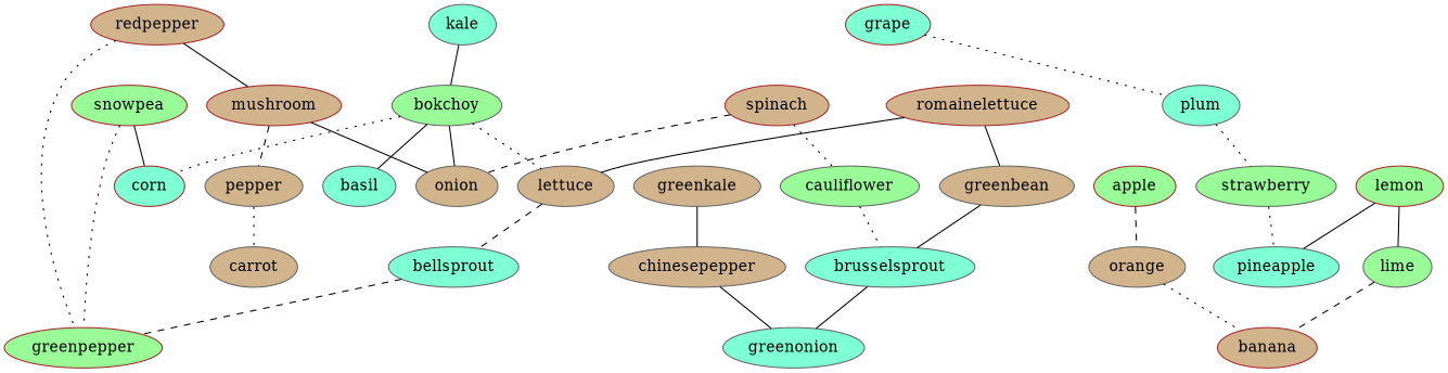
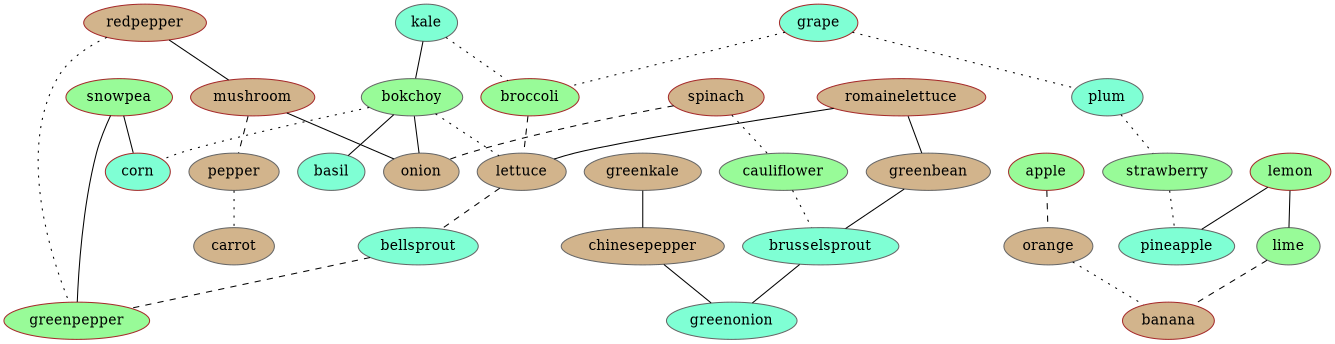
  strict graph {
    node [color=gray40 fillcolor=tan style=filled]
    edge [style=solid weight=1]
    redpepper [color=brown]
    mushroom [color=brown]
    greenpepper [color=brown fillcolor=palegreen]
    pepper
    onion
    kale [fillcolor=aquamarine]
    bokchoy [fillcolor=palegreen]
+   broccoli [color=brown fillcolor=palegreen]
    lettuce
    corn [color=brown fillcolor=aquamarine]
    basil [fillcolor=aquamarine]
    greenkale
    chinesepepper
    greenonion [fillcolor=aquamarine]
    romainelettuce [color=brown]
    greenbean
    brusselsprout [fillcolor=aquamarine]
    bellsprout [fillcolor=aquamarine]
    apple [color=brown fillcolor=palegreen]
    orange
    banana [color=brown]
    lemon [color=brown fillcolor=palegreen]
    lime [fillcolor=palegreen]
    pineapple [fillcolor=aquamarine]
    carrot
    spinach [color=brown]
    cauliflower [fillcolor=palegreen]
    snowpea [color=brown fillcolor=palegreen]
    grape [color=brown fillcolor=aquamarine]
    plum [fillcolor=aquamarine]
    strawberry [fillcolor=palegreen]
    redpepper -- mushroom
    redpepper -- greenpepper [style=dotted]
    mushroom -- pepper [style=dashed]
    mushroom -- onion
    pepper -- carrot [style=dotted]
    kale -- bokchoy
+   kale -- broccoli [style=dotted]
    bokchoy -- onion
    bokchoy -- lettuce [style=dotted]
    bokchoy -- corn [style=dotted]
    bokchoy -- basil
+   broccoli -- lettuce [style=dashed]
    lettuce -- bellsprout [style=dashed]
    greenkale -- chinesepepper
    chinesepepper -- greenonion
    romainelettuce -- lettuce
    romainelettuce -- greenbean
    greenbean -- brusselsprout
    brusselsprout -- greenonion
    bellsprout -- greenpepper [style=dashed]
    apple -- orange [style=dashed]
    orange -- banana [style=dotted]
    lemon -- lime
    lemon -- pineapple
    lime -- banana [style=dashed]
    spinach -- onion [style=dashed]
    spinach -- cauliflower [style=dotted]
    cauliflower -- brusselsprout [style=dotted]
-   snowpea -- greenpepper [style=dotted]
+   snowpea -- greenpepper
    snowpea -- corn
+   grape -- broccoli [style=dotted]
    grape -- plum [style=dotted]
    plum -- strawberry [style=dotted]
    strawberry -- pineapple [style=dotted]
  }
